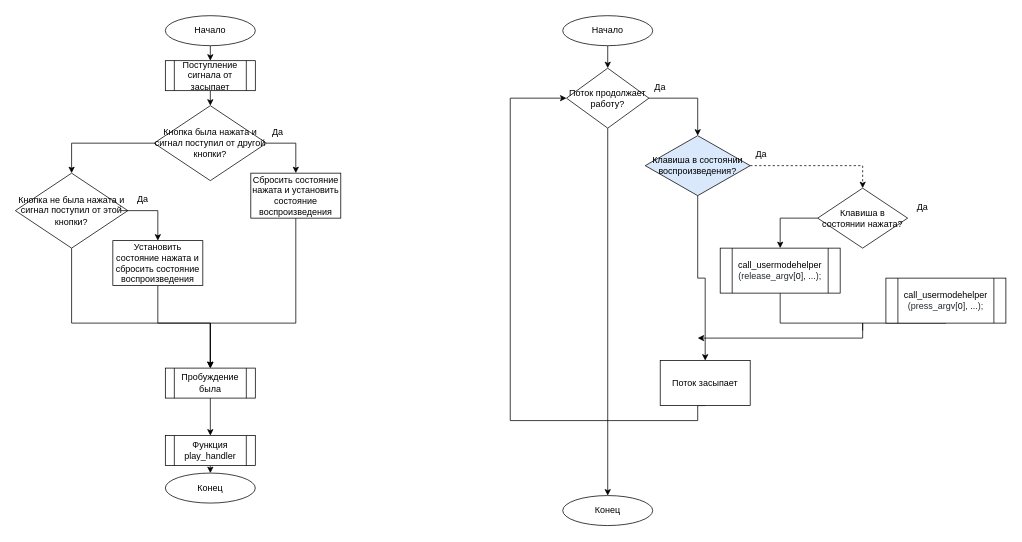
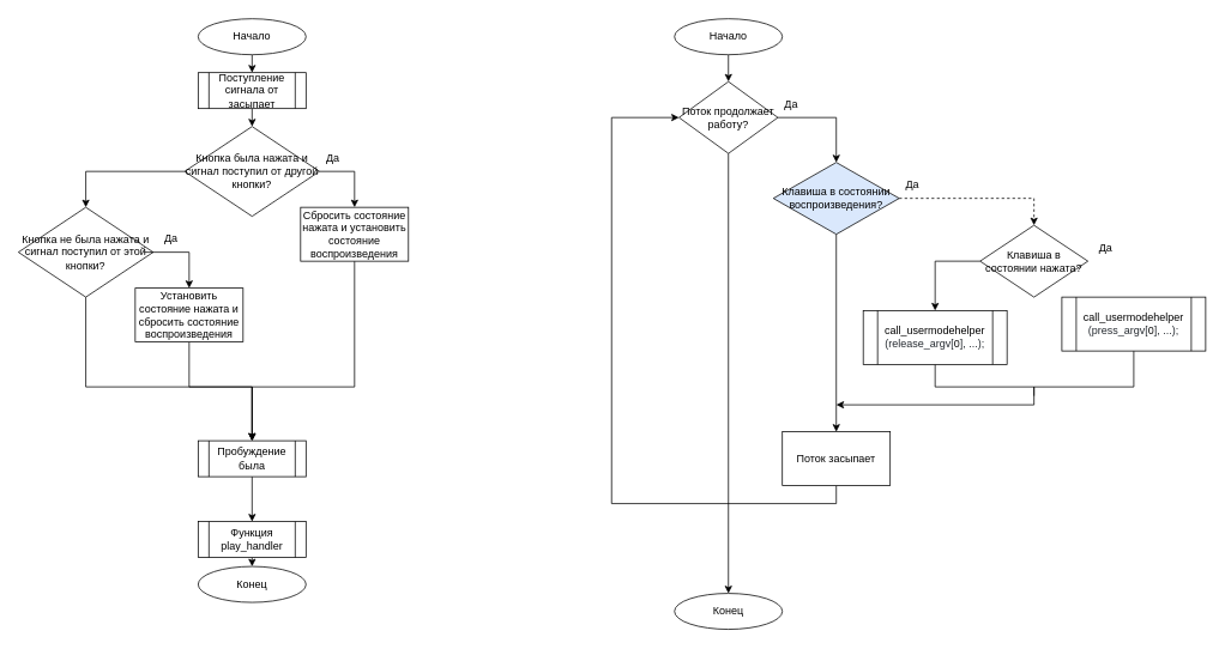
  <mxCell id="0" />
  <mxCell id="1" parent="0" />
  <mxCell id="2" style="edgeStyle=orthogonalEdgeStyle;rounded=0;orthogonalLoop=1;jettySize=auto;html=1;exitX=0.5;exitY=1;exitDx=0;exitDy=0;entryX=0.5;entryY=0;entryDx=0;entryDy=0;" parent="1" target="4" edge="1"><mxGeometry relative="1" as="geometry"><mxPoint x="280" y="60" as="sourcePoint" /></mxGeometry></mxCell>
  <mxCell id="3" style="edgeStyle=orthogonalEdgeStyle;rounded=0;orthogonalLoop=1;jettySize=auto;html=1;exitX=0.5;exitY=1;exitDx=0;exitDy=0;entryX=0.5;entryY=0;entryDx=0;entryDy=0;" parent="1" source="4" target="7" edge="1"><mxGeometry relative="1" as="geometry" /></mxCell>
  <mxCell id="4" value="Поступление сигнала от засыпает" style="shape=process;whiteSpace=wrap;html=1;backgroundOutline=1;" parent="1" vertex="1"><mxGeometry x="220" y="80" width="120" height="40" as="geometry" /></mxCell>
  <mxCell id="5" style="edgeStyle=orthogonalEdgeStyle;rounded=0;orthogonalLoop=1;jettySize=auto;html=1;exitX=1;exitY=0.5;exitDx=0;exitDy=0;entryX=0.5;entryY=0;entryDx=0;entryDy=0;" parent="1" source="7" target="9" edge="1"><mxGeometry relative="1" as="geometry" /></mxCell>
  <mxCell id="6" style="edgeStyle=orthogonalEdgeStyle;rounded=0;orthogonalLoop=1;jettySize=auto;html=1;exitX=0;exitY=0.5;exitDx=0;exitDy=0;entryX=0.5;entryY=0;entryDx=0;entryDy=0;" parent="1" source="7" target="12" edge="1"><mxGeometry relative="1" as="geometry" /></mxCell>
  <mxCell id="7" value="Кнопка была нажата и сигнал поступил от другой кнопки?" style="rhombus;whiteSpace=wrap;html=1;" parent="1" vertex="1"><mxGeometry x="205" y="140" width="150" height="100" as="geometry" /></mxCell>
  <mxCell id="8" style="edgeStyle=orthogonalEdgeStyle;rounded=0;orthogonalLoop=1;jettySize=auto;html=1;exitX=0.5;exitY=1;exitDx=0;exitDy=0;entryX=0.5;entryY=0;entryDx=0;entryDy=0;" parent="1" source="9" target="18" edge="1"><mxGeometry relative="1" as="geometry"><Array as="points"><mxPoint x="394" y="430" /><mxPoint x="280" y="430" /></Array></mxGeometry></mxCell>
  <mxCell id="9" value="Сбросить состояние нажата и установить состояние воспроизведения" style="rounded=0;whiteSpace=wrap;html=1;" parent="1" vertex="1"><mxGeometry x="334" y="230" width="120" height="60" as="geometry" /></mxCell>
  <mxCell id="10" value="Да" style="text;html=1;strokeColor=none;fillColor=none;align=center;verticalAlign=middle;whiteSpace=wrap;rounded=0;" parent="1" vertex="1"><mxGeometry x="340" y="160" width="60" height="30" as="geometry" /></mxCell>
  <mxCell id="11" style="edgeStyle=orthogonalEdgeStyle;rounded=0;orthogonalLoop=1;jettySize=auto;html=1;exitX=0.5;exitY=1;exitDx=0;exitDy=0;entryX=0.5;entryY=0;entryDx=0;entryDy=0;" parent="1" source="12" target="18" edge="1"><mxGeometry relative="1" as="geometry"><Array as="points"><mxPoint x="95" y="430" /><mxPoint x="280" y="430" /></Array></mxGeometry></mxCell>
  <mxCell id="12" value="Кнопка не была нажата и сигнал поступил от этой кнопки?" style="rhombus;whiteSpace=wrap;html=1;" parent="1" vertex="1"><mxGeometry x="20" y="230" width="150" height="100" as="geometry" /></mxCell>
  <mxCell id="13" style="edgeStyle=orthogonalEdgeStyle;rounded=0;orthogonalLoop=1;jettySize=auto;html=1;exitX=0.5;exitY=1;exitDx=0;exitDy=0;" parent="1" source="14" target="18" edge="1"><mxGeometry relative="1" as="geometry"><Array as="points"><mxPoint x="210" y="430" /><mxPoint x="280" y="430" /></Array></mxGeometry></mxCell>
  <mxCell id="14" value="Установить состояние нажата и сбросить состояние воспроизведения" style="rounded=0;whiteSpace=wrap;html=1;" parent="1" vertex="1"><mxGeometry x="150" y="320" width="120" height="60" as="geometry" /></mxCell>
  <mxCell id="15" style="edgeStyle=orthogonalEdgeStyle;rounded=0;orthogonalLoop=1;jettySize=auto;html=1;exitX=0;exitY=1;exitDx=0;exitDy=0;entryX=0.5;entryY=0;entryDx=0;entryDy=0;" parent="1" source="16" target="14" edge="1"><mxGeometry relative="1" as="geometry"><mxPoint x="210" y="330" as="targetPoint" /><Array as="points"><mxPoint x="210" y="280" /></Array></mxGeometry></mxCell>
  <mxCell id="16" value="Да" style="text;html=1;strokeColor=none;fillColor=none;align=center;verticalAlign=middle;whiteSpace=wrap;rounded=0;" parent="1" vertex="1"><mxGeometry x="160" y="250" width="60" height="30" as="geometry" /></mxCell>
  <mxCell id="17" style="edgeStyle=orthogonalEdgeStyle;rounded=0;orthogonalLoop=1;jettySize=auto;html=1;exitX=0.5;exitY=1;exitDx=0;exitDy=0;entryX=0.5;entryY=0;entryDx=0;entryDy=0;" parent="1" source="18" target="20" edge="1"><mxGeometry relative="1" as="geometry" /></mxCell>
  <mxCell id="18" value="Пробуждение была" style="shape=process;whiteSpace=wrap;html=1;backgroundOutline=1;" parent="1" vertex="1"><mxGeometry x="220" y="490" width="120" height="40" as="geometry" /></mxCell>
  <mxCell id="19" style="edgeStyle=orthogonalEdgeStyle;rounded=0;orthogonalLoop=1;jettySize=auto;html=1;exitX=0.5;exitY=1;exitDx=0;exitDy=0;" parent="1" source="20" edge="1"><mxGeometry relative="1" as="geometry"><mxPoint x="280" y="630" as="targetPoint" /></mxGeometry></mxCell>
  <mxCell id="20" value="Функция play_handler" style="shape=process;whiteSpace=wrap;html=1;backgroundOutline=1;" parent="1" vertex="1"><mxGeometry x="220" y="580" width="120" height="40" as="geometry" /></mxCell>
  <mxCell id="21" style="edgeStyle=orthogonalEdgeStyle;rounded=0;orthogonalLoop=1;jettySize=auto;html=1;exitX=0.5;exitY=1;exitDx=0;exitDy=0;entryX=0.5;entryY=0;entryDx=0;entryDy=0;" parent="1" target="23" edge="1"><mxGeometry relative="1" as="geometry"><mxPoint x="810" y="60" as="sourcePoint" /></mxGeometry></mxCell>
  <mxCell id="22" style="edgeStyle=orthogonalEdgeStyle;rounded=0;orthogonalLoop=1;jettySize=auto;html=1;exitX=0.5;exitY=1;exitDx=0;exitDy=0;entryX=0.5;entryY=0;entryDx=0;entryDy=0;" parent="1" source="23" target="42" edge="1"><mxGeometry relative="1" as="geometry" /></mxCell>
  <mxCell id="23" value="Поток продолжает работу?" style="rhombus;whiteSpace=wrap;html=1;" parent="1" vertex="1"><mxGeometry x="755" y="90" width="110" height="80" as="geometry" /></mxCell>
  <mxCell id="24" style="edgeStyle=orthogonalEdgeStyle;rounded=0;orthogonalLoop=1;jettySize=auto;html=1;exitX=1;exitY=0.5;exitDx=0;exitDy=0;entryX=0.5;entryY=0;entryDx=0;entryDy=0;dashed=1;" parent="1" source="26" target="28" edge="1"><mxGeometry relative="1" as="geometry" /></mxCell>
  <mxCell id="25" style="edgeStyle=orthogonalEdgeStyle;rounded=0;orthogonalLoop=1;jettySize=auto;html=1;exitX=0.5;exitY=1;exitDx=0;exitDy=0;entryX=0.5;entryY=0;entryDx=0;entryDy=0;" parent="1" source="26" target="35" edge="1"><mxGeometry relative="1" as="geometry"><mxPoint x="930.588" y="480" as="targetPoint" /></mxGeometry></mxCell>
  <mxCell id="26" value="Клавиша в состоянии воспроизведения?" style="rhombus;whiteSpace=wrap;html=1;fillColor=#dae8fc;" parent="1" vertex="1"><mxGeometry x="860" y="180" width="140" height="80" as="geometry" /></mxCell>
  <mxCell id="27" style="edgeStyle=orthogonalEdgeStyle;rounded=0;orthogonalLoop=1;jettySize=auto;html=1;exitX=0;exitY=0.5;exitDx=0;exitDy=0;entryX=0.5;entryY=0;entryDx=0;entryDy=0;" parent="1" source="28" target="32" edge="1"><mxGeometry relative="1" as="geometry" /></mxCell>
  <mxCell id="28" value="Клавиша в состоянии нажата?" style="rhombus;whiteSpace=wrap;html=1;" parent="1" vertex="1"><mxGeometry x="1090" y="250" width="120" height="80" as="geometry" /></mxCell>
  <mxCell id="29" style="edgeStyle=orthogonalEdgeStyle;rounded=0;orthogonalLoop=1;jettySize=auto;html=1;exitX=0.5;exitY=1;exitDx=0;exitDy=0;" parent="1" source="30" edge="1"><mxGeometry relative="1" as="geometry"><mxPoint x="930" y="450" as="targetPoint" /><Array as="points"><mxPoint x="1261" y="430" /><mxPoint x="1150" y="430" /><mxPoint x="1150" y="450" /></Array></mxGeometry></mxCell>
- <mxCell id="30" value="&lt;span class=&quot;pl-c1&quot; style=&quot;box-sizing: border-box ; font-family: , , &amp;#34;sf mono&amp;#34; , &amp;#34;menlo&amp;#34; , &amp;#34;consolas&amp;#34; , &amp;#34;liberation mono&amp;#34; , monospace ; background-color: rgb(255 , 255 , 255)&quot;&gt;call_usermodehelper&lt;br&gt;&lt;/span&gt;&lt;span style=&quot;color: rgb(36 , 41 , 47) ; font-family: , , &amp;#34;sf mono&amp;#34; , &amp;#34;menlo&amp;#34; , &amp;#34;consolas&amp;#34; , &amp;#34;liberation mono&amp;#34; , monospace ; background-color: rgb(255 , 255 , 255)&quot;&gt;(press_argv[&lt;/span&gt;&lt;span class=&quot;pl-c1&quot; style=&quot;box-sizing: border-box ; font-family: , , &amp;#34;sf mono&amp;#34; , &amp;#34;menlo&amp;#34; , &amp;#34;consolas&amp;#34; , &amp;#34;liberation mono&amp;#34; , monospace ; background-color: rgb(255 , 255 , 255)&quot;&gt;0&lt;/span&gt;&lt;span style=&quot;color: rgb(36 , 41 , 47) ; font-family: , , &amp;#34;sf mono&amp;#34; , &amp;#34;menlo&amp;#34; , &amp;#34;consolas&amp;#34; , &amp;#34;liberation mono&amp;#34; , monospace ; background-color: rgb(255 , 255 , 255)&quot;&gt;], ...);&lt;/span&gt;" style="shape=process;whiteSpace=wrap;html=1;backgroundOutline=1;" parent="1" vertex="1"><mxGeometry x="1181" y="370" width="160" height="60" as="geometry" /></mxCell>
+ <mxCell id="30" value="&lt;span class=&quot;pl-c1&quot; style=&quot;box-sizing: border-box ; font-family: , , &amp;#34;sf mono&amp;#34; , &amp;#34;menlo&amp;#34; , &amp;#34;consolas&amp;#34; , &amp;#34;liberation mono&amp;#34; , monospace ; background-color: rgb(255 , 255 , 255)&quot;&gt;call_usermodehelper&lt;br&gt;&lt;/span&gt;&lt;span style=&quot;color: rgb(36 , 41 , 47) ; font-family: , , &amp;#34;sf mono&amp;#34; , &amp;#34;menlo&amp;#34; , &amp;#34;consolas&amp;#34; , &amp;#34;liberation mono&amp;#34; , monospace ; background-color: rgb(255 , 255 , 255)&quot;&gt;(press_argv[&lt;/span&gt;&lt;span class=&quot;pl-c1&quot; style=&quot;box-sizing: border-box ; font-family: , , &amp;#34;sf mono&amp;#34; , &amp;#34;menlo&amp;#34; , &amp;#34;consolas&amp;#34; , &amp;#34;liberation mono&amp;#34; , monospace ; background-color: rgb(255 , 255 , 255)&quot;&gt;0&lt;/span&gt;&lt;span style=&quot;color: rgb(36 , 41 , 47) ; font-family: , , &amp;#34;sf mono&amp;#34; , &amp;#34;menlo&amp;#34; , &amp;#34;consolas&amp;#34; , &amp;#34;liberation mono&amp;#34; , monospace ; background-color: rgb(255 , 255 , 255)&quot;&gt;], ...);&lt;/span&gt;" style="shape=process;whiteSpace=wrap;html=1;backgroundOutline=1;" parent="1" vertex="1"><mxGeometry x="1181" y="330" width="160" height="60" as="geometry" /></mxCell>
  <mxCell id="31" style="edgeStyle=orthogonalEdgeStyle;rounded=0;orthogonalLoop=1;jettySize=auto;html=1;exitX=0.5;exitY=1;exitDx=0;exitDy=0;endArrow=none;endFill=0;" parent="1" source="32" edge="1"><mxGeometry relative="1" as="geometry"><mxPoint x="1150" y="440" as="targetPoint" /><Array as="points"><mxPoint x="1040" y="430" /><mxPoint x="1150" y="430" /></Array></mxGeometry></mxCell>
- <mxCell id="32" value="&lt;span class=&quot;pl-c1&quot; style=&quot;box-sizing: border-box ; font-family: , , &amp;#34;sf mono&amp;#34; , &amp;#34;menlo&amp;#34; , &amp;#34;consolas&amp;#34; , &amp;#34;liberation mono&amp;#34; , monospace ; background-color: rgb(255 , 255 , 255)&quot;&gt;call_usermodehelper&lt;br&gt;&lt;/span&gt;&lt;span style=&quot;color: rgb(36 , 41 , 47) ; font-family: , , &amp;#34;sf mono&amp;#34; , &amp;#34;menlo&amp;#34; , &amp;#34;consolas&amp;#34; , &amp;#34;liberation mono&amp;#34; , monospace ; background-color: rgb(255 , 255 , 255)&quot;&gt;(release_argv[&lt;/span&gt;&lt;span class=&quot;pl-c1&quot; style=&quot;box-sizing: border-box ; font-family: , , &amp;#34;sf mono&amp;#34; , &amp;#34;menlo&amp;#34; , &amp;#34;consolas&amp;#34; , &amp;#34;liberation mono&amp;#34; , monospace ; background-color: rgb(255 , 255 , 255)&quot;&gt;0&lt;/span&gt;&lt;span style=&quot;color: rgb(36 , 41 , 47) ; font-family: , , &amp;#34;sf mono&amp;#34; , &amp;#34;menlo&amp;#34; , &amp;#34;consolas&amp;#34; , &amp;#34;liberation mono&amp;#34; , monospace ; background-color: rgb(255 , 255 , 255)&quot;&gt;], ...);&lt;/span&gt;" style="shape=process;whiteSpace=wrap;html=1;backgroundOutline=1;" parent="1" vertex="1"><mxGeometry x="960" y="330" width="160" height="60" as="geometry" /></mxCell>
+ <mxCell id="32" value="&lt;span class=&quot;pl-c1&quot; style=&quot;box-sizing: border-box ; font-family: , , &amp;#34;sf mono&amp;#34; , &amp;#34;menlo&amp;#34; , &amp;#34;consolas&amp;#34; , &amp;#34;liberation mono&amp;#34; , monospace ; background-color: rgb(255 , 255 , 255)&quot;&gt;call_usermodehelper&lt;br&gt;&lt;/span&gt;&lt;span style=&quot;color: rgb(36 , 41 , 47) ; font-family: , , &amp;#34;sf mono&amp;#34; , &amp;#34;menlo&amp;#34; , &amp;#34;consolas&amp;#34; , &amp;#34;liberation mono&amp;#34; , monospace ; background-color: rgb(255 , 255 , 255)&quot;&gt;(release_argv[&lt;/span&gt;&lt;span class=&quot;pl-c1&quot; style=&quot;box-sizing: border-box ; font-family: , , &amp;#34;sf mono&amp;#34; , &amp;#34;menlo&amp;#34; , &amp;#34;consolas&amp;#34; , &amp;#34;liberation mono&amp;#34; , monospace ; background-color: rgb(255 , 255 , 255)&quot;&gt;0&lt;/span&gt;&lt;span style=&quot;color: rgb(36 , 41 , 47) ; font-family: , , &amp;#34;sf mono&amp;#34; , &amp;#34;menlo&amp;#34; , &amp;#34;consolas&amp;#34; , &amp;#34;liberation mono&amp;#34; , monospace ; background-color: rgb(255 , 255 , 255)&quot;&gt;], ...);&lt;/span&gt;" style="shape=process;whiteSpace=wrap;html=1;backgroundOutline=1;" parent="1" vertex="1"><mxGeometry x="960" y="345" width="160" height="60" as="geometry" /></mxCell>
  <mxCell id="33" value="Да" style="text;html=1;strokeColor=none;fillColor=none;align=center;verticalAlign=middle;whiteSpace=wrap;rounded=0;" parent="1" vertex="1"><mxGeometry x="1200" y="260" width="60" height="30" as="geometry" /></mxCell>
  <mxCell id="34" style="edgeStyle=orthogonalEdgeStyle;rounded=0;orthogonalLoop=1;jettySize=auto;html=1;exitX=0.5;exitY=1;exitDx=0;exitDy=0;entryX=0;entryY=0.5;entryDx=0;entryDy=0;" parent="1" source="35" target="23" edge="1"><mxGeometry relative="1" as="geometry"><Array as="points"><mxPoint x="930" y="560" /><mxPoint x="680" y="560" /><mxPoint x="680" y="130" /></Array></mxGeometry></mxCell>
- <mxCell id="35" value="Поток засыпает" style="rounded=0;whiteSpace=wrap;html=1;" parent="1" vertex="1"><mxGeometry x="880" y="480" width="120" height="60" as="geometry" /></mxCell>
+ <mxCell id="35" value="Поток засыпает" style="rounded=0;whiteSpace=wrap;html=1;" parent="1" vertex="1"><mxGeometry x="870" y="480" width="120" height="60" as="geometry" /></mxCell>
  <mxCell id="36" value="Да" style="text;html=1;strokeColor=none;fillColor=none;align=center;verticalAlign=middle;whiteSpace=wrap;rounded=0;" parent="1" vertex="1"><mxGeometry x="985" y="190" width="60" height="30" as="geometry" /></mxCell>
  <mxCell id="37" style="edgeStyle=orthogonalEdgeStyle;rounded=0;orthogonalLoop=1;jettySize=auto;html=1;exitX=0.25;exitY=1;exitDx=0;exitDy=0;entryX=0.5;entryY=0;entryDx=0;entryDy=0;" parent="1" source="38" target="26" edge="1"><mxGeometry relative="1" as="geometry"><Array as="points"><mxPoint x="930" y="130" /></Array></mxGeometry></mxCell>
  <mxCell id="38" value="Да" style="text;html=1;strokeColor=none;fillColor=none;align=center;verticalAlign=middle;whiteSpace=wrap;rounded=0;" parent="1" vertex="1"><mxGeometry x="850" y="100" width="60" height="30" as="geometry" /></mxCell>
  <mxCell id="39" value="&lt;span&gt;Начало&lt;/span&gt;" style="ellipse;whiteSpace=wrap;html=1;" parent="1" vertex="1"><mxGeometry x="220" y="20" width="120" height="40" as="geometry" /></mxCell>
  <mxCell id="40" value="&lt;span&gt;Начало&lt;/span&gt;" style="ellipse;whiteSpace=wrap;html=1;" parent="1" vertex="1"><mxGeometry x="750" y="20" width="120" height="40" as="geometry" /></mxCell>
  <mxCell id="41" value="&lt;span&gt;Конец&lt;/span&gt;" style="ellipse;whiteSpace=wrap;html=1;" parent="1" vertex="1"><mxGeometry x="220" y="630" width="120" height="40" as="geometry" /></mxCell>
  <mxCell id="42" value="&lt;span&gt;Конец&lt;/span&gt;" style="ellipse;whiteSpace=wrap;html=1;" parent="1" vertex="1"><mxGeometry x="750" y="660" width="120" height="40" as="geometry" /></mxCell>
